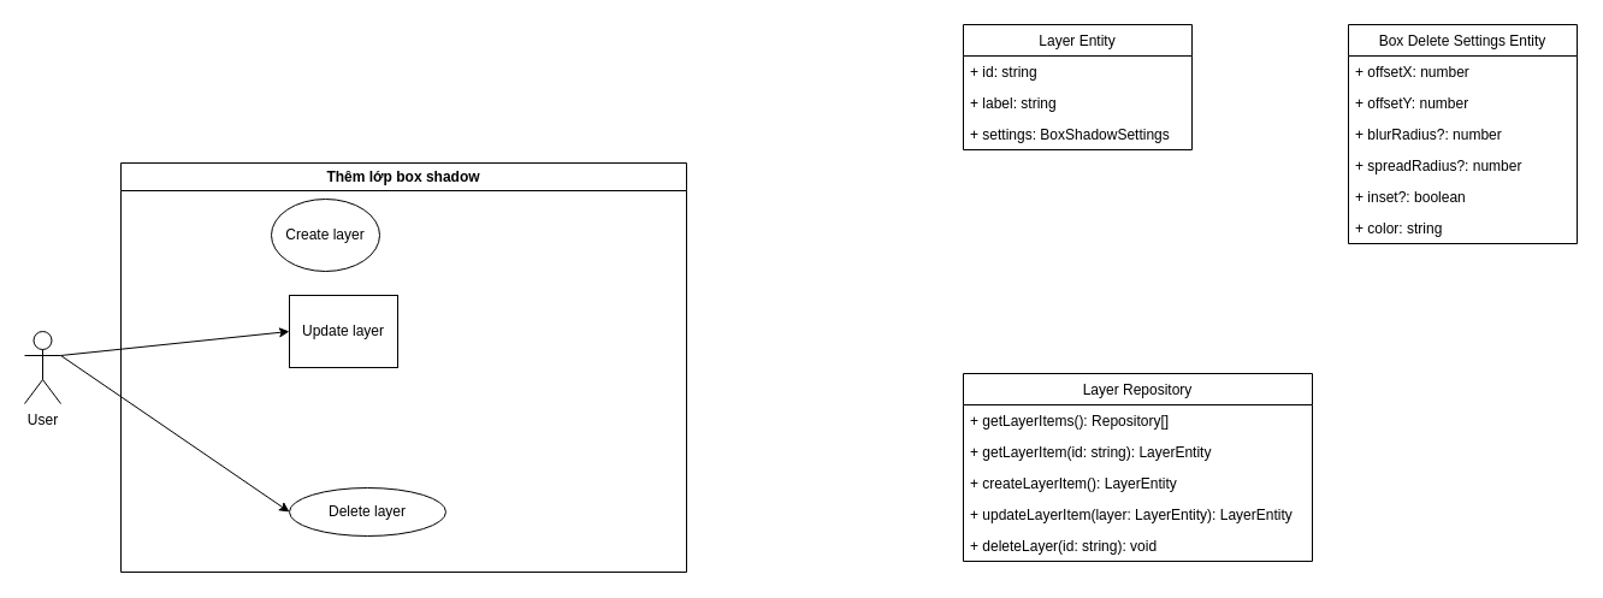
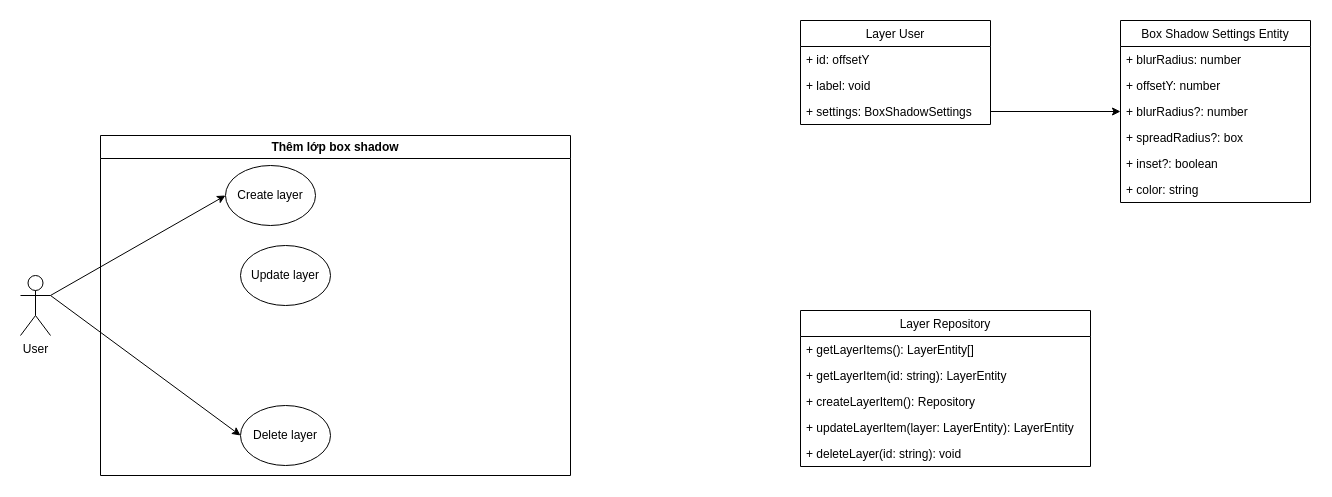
  <mxCell id="0" />
  <mxCell id="1" parent="0" />
- <mxCell id="3" style="edgeStyle=none;html=1;exitX=1;exitY=0.333;exitDx=0;exitDy=0;exitPerimeter=0;entryX=0;entryY=0.5;entryDx=0;entryDy=0;" parent="1" source="5" target="8" edge="1"><mxGeometry relative="1" as="geometry" /></mxCell>
+ <mxCell id="2" style="edgeStyle=none;html=1;exitX=1;exitY=0.333;exitDx=0;exitDy=0;exitPerimeter=0;entryX=0;entryY=0.5;entryDx=0;entryDy=0;" parent="1" source="5" target="7" edge="1"><mxGeometry relative="1" as="geometry" /></mxCell>
  <mxCell id="4" style="edgeStyle=none;html=1;exitX=1;exitY=0.333;exitDx=0;exitDy=0;exitPerimeter=0;entryX=0;entryY=0.5;entryDx=0;entryDy=0;" parent="1" source="5" target="9" edge="1"><mxGeometry relative="1" as="geometry" /></mxCell>
  <mxCell id="5" value="User" style="shape=umlActor;verticalLabelPosition=bottom;verticalAlign=top;html=1;outlineConnect=0;" parent="1" vertex="1"><mxGeometry x="20" y="275" width="30" height="60" as="geometry" /></mxCell>
  <mxCell id="6" value="Thêm lớp box shadow" style="swimlane;whiteSpace=wrap;html=1;" parent="1" vertex="1"><mxGeometry x="100" y="135" width="470" height="340" as="geometry" /></mxCell>
  <mxCell id="7" value="Create layer" style="ellipse;whiteSpace=wrap;html=1;" parent="6" vertex="1"><mxGeometry x="125" y="30" width="90" height="60" as="geometry" /></mxCell>
- <mxCell id="8" value="Update layer" style="whiteSpace=wrap;html=1;rounded=0;" parent="6" vertex="1"><mxGeometry x="140" y="110" width="90" height="60" as="geometry" /></mxCell>
- <mxCell id="9" value="Delete layer" style="ellipse;whiteSpace=wrap;html=1;" parent="6" vertex="1"><mxGeometry x="140" y="270" width="130" height="40" as="geometry" /></mxCell>
- <mxCell id="10" value="Layer Entity" style="swimlane;fontStyle=0;childLayout=stackLayout;horizontal=1;startSize=26;fillColor=none;horizontalStack=0;resizeParent=1;resizeParentMax=0;resizeLast=0;collapsible=1;marginBottom=0;" parent="1" vertex="1"><mxGeometry x="800" y="20" width="190" height="104" as="geometry" /></mxCell>
- <mxCell id="11" value="+ id: string&#10;" style="text;strokeColor=none;fillColor=none;align=left;verticalAlign=top;spacingLeft=4;spacingRight=4;overflow=hidden;rotatable=0;points=[[0,0.5],[1,0.5]];portConstraint=eastwest;" parent="10" vertex="1"><mxGeometry y="26" width="190" height="26" as="geometry" /></mxCell>
- <mxCell id="12" value="+ label: string&#10;" style="text;strokeColor=none;fillColor=none;align=left;verticalAlign=top;spacingLeft=4;spacingRight=4;overflow=hidden;rotatable=0;points=[[0,0.5],[1,0.5]];portConstraint=eastwest;" parent="10" vertex="1"><mxGeometry y="52" width="190" height="26" as="geometry" /></mxCell>
+ <mxCell id="8" value="Update layer" style="ellipse;whiteSpace=wrap;html=1;" parent="6" vertex="1"><mxGeometry x="140" y="110" width="90" height="60" as="geometry" /></mxCell>
+ <mxCell id="9" value="Delete layer" style="ellipse;whiteSpace=wrap;html=1;" parent="6" vertex="1"><mxGeometry x="140" y="270" width="90" height="60" as="geometry" /></mxCell>
+ <mxCell id="10" value="Layer User" style="swimlane;fontStyle=0;childLayout=stackLayout;horizontal=1;startSize=26;fillColor=none;horizontalStack=0;resizeParent=1;resizeParentMax=0;resizeLast=0;collapsible=1;marginBottom=0;" parent="1" vertex="1"><mxGeometry x="800" y="20" width="190" height="104" as="geometry" /></mxCell>
+ <mxCell id="11" value="+ id: offsetY&#10;" style="text;strokeColor=none;fillColor=none;align=left;verticalAlign=top;spacingLeft=4;spacingRight=4;overflow=hidden;rotatable=0;points=[[0,0.5],[1,0.5]];portConstraint=eastwest;" parent="10" vertex="1"><mxGeometry y="26" width="190" height="26" as="geometry" /></mxCell>
+ <mxCell id="12" value="+ label: void&#10;" style="text;strokeColor=none;fillColor=none;align=left;verticalAlign=top;spacingLeft=4;spacingRight=4;overflow=hidden;rotatable=0;points=[[0,0.5],[1,0.5]];portConstraint=eastwest;" parent="10" vertex="1"><mxGeometry y="52" width="190" height="26" as="geometry" /></mxCell>
  <mxCell id="13" value="+ settings: BoxShadowSettings" style="text;strokeColor=none;fillColor=none;align=left;verticalAlign=top;spacingLeft=4;spacingRight=4;overflow=hidden;rotatable=0;points=[[0,0.5],[1,0.5]];portConstraint=eastwest;" parent="10" vertex="1"><mxGeometry y="78" width="190" height="26" as="geometry" /></mxCell>
- <mxCell id="14" value="Box Delete Settings Entity" style="swimlane;fontStyle=0;childLayout=stackLayout;horizontal=1;startSize=26;fillColor=none;horizontalStack=0;resizeParent=1;resizeParentMax=0;resizeLast=0;collapsible=1;marginBottom=0;" parent="1" vertex="1"><mxGeometry x="1120" y="20" width="190" height="182" as="geometry" /></mxCell>
- <mxCell id="15" value="+ offsetX: number&#10;" style="text;strokeColor=none;fillColor=none;align=left;verticalAlign=top;spacingLeft=4;spacingRight=4;overflow=hidden;rotatable=0;points=[[0,0.5],[1,0.5]];portConstraint=eastwest;" parent="14" vertex="1"><mxGeometry y="26" width="190" height="26" as="geometry" /></mxCell>
+ <mxCell id="14" value="Box Shadow Settings Entity" style="swimlane;fontStyle=0;childLayout=stackLayout;horizontal=1;startSize=26;fillColor=none;horizontalStack=0;resizeParent=1;resizeParentMax=0;resizeLast=0;collapsible=1;marginBottom=0;" parent="1" vertex="1"><mxGeometry x="1120" y="20" width="190" height="182" as="geometry" /></mxCell>
+ <mxCell id="15" value="+ blurRadius: number&#10;" style="text;strokeColor=none;fillColor=none;align=left;verticalAlign=top;spacingLeft=4;spacingRight=4;overflow=hidden;rotatable=0;points=[[0,0.5],[1,0.5]];portConstraint=eastwest;" parent="14" vertex="1"><mxGeometry y="26" width="190" height="26" as="geometry" /></mxCell>
  <mxCell id="16" value="+ offsetY: number&#10;" style="text;strokeColor=none;fillColor=none;align=left;verticalAlign=top;spacingLeft=4;spacingRight=4;overflow=hidden;rotatable=0;points=[[0,0.5],[1,0.5]];portConstraint=eastwest;" parent="14" vertex="1"><mxGeometry y="52" width="190" height="26" as="geometry" /></mxCell>
  <mxCell id="17" value="+ blurRadius?: number" style="text;strokeColor=none;fillColor=none;align=left;verticalAlign=top;spacingLeft=4;spacingRight=4;overflow=hidden;rotatable=0;points=[[0,0.5],[1,0.5]];portConstraint=eastwest;" parent="14" vertex="1"><mxGeometry y="78" width="190" height="26" as="geometry" /></mxCell>
- <mxCell id="18" value="+ spreadRadius?: number" style="text;strokeColor=none;fillColor=none;align=left;verticalAlign=top;spacingLeft=4;spacingRight=4;overflow=hidden;rotatable=0;points=[[0,0.5],[1,0.5]];portConstraint=eastwest;" parent="14" vertex="1"><mxGeometry y="104" width="190" height="26" as="geometry" /></mxCell>
+ <mxCell id="18" value="+ spreadRadius?: box" style="text;strokeColor=none;fillColor=none;align=left;verticalAlign=top;spacingLeft=4;spacingRight=4;overflow=hidden;rotatable=0;points=[[0,0.5],[1,0.5]];portConstraint=eastwest;" parent="14" vertex="1"><mxGeometry y="104" width="190" height="26" as="geometry" /></mxCell>
  <mxCell id="19" value="+ inset?: boolean" style="text;strokeColor=none;fillColor=none;align=left;verticalAlign=top;spacingLeft=4;spacingRight=4;overflow=hidden;rotatable=0;points=[[0,0.5],[1,0.5]];portConstraint=eastwest;" parent="14" vertex="1"><mxGeometry y="130" width="190" height="26" as="geometry" /></mxCell>
  <mxCell id="20" value="+ color: string" style="text;strokeColor=none;fillColor=none;align=left;verticalAlign=top;spacingLeft=4;spacingRight=4;overflow=hidden;rotatable=0;points=[[0,0.5],[1,0.5]];portConstraint=eastwest;" parent="14" vertex="1"><mxGeometry y="156" width="190" height="26" as="geometry" /></mxCell>
  <mxCell id="21" value="Layer Repository" style="swimlane;fontStyle=0;childLayout=stackLayout;horizontal=1;startSize=26;fillColor=none;horizontalStack=0;resizeParent=1;resizeParentMax=0;resizeLast=0;collapsible=1;marginBottom=0;" parent="1" vertex="1"><mxGeometry x="800" y="310" width="290" height="156" as="geometry" /></mxCell>
- <mxCell id="22" value="+ getLayerItems(): Repository[]&#10;" style="text;strokeColor=none;fillColor=none;align=left;verticalAlign=top;spacingLeft=4;spacingRight=4;overflow=hidden;rotatable=0;points=[[0,0.5],[1,0.5]];portConstraint=eastwest;" parent="21" vertex="1"><mxGeometry y="26" width="290" height="26" as="geometry" /></mxCell>
+ <mxCell id="22" value="+ getLayerItems(): LayerEntity[]&#10;" style="text;strokeColor=none;fillColor=none;align=left;verticalAlign=top;spacingLeft=4;spacingRight=4;overflow=hidden;rotatable=0;points=[[0,0.5],[1,0.5]];portConstraint=eastwest;" parent="21" vertex="1"><mxGeometry y="26" width="290" height="26" as="geometry" /></mxCell>
  <mxCell id="23" value="+ getLayerItem(id: string): LayerEntity&#10;" style="text;strokeColor=none;fillColor=none;align=left;verticalAlign=top;spacingLeft=4;spacingRight=4;overflow=hidden;rotatable=0;points=[[0,0.5],[1,0.5]];portConstraint=eastwest;" parent="21" vertex="1"><mxGeometry y="52" width="290" height="26" as="geometry" /></mxCell>
- <mxCell id="24" value="+ createLayerItem(): LayerEntity" style="text;strokeColor=none;fillColor=none;align=left;verticalAlign=top;spacingLeft=4;spacingRight=4;overflow=hidden;rotatable=0;points=[[0,0.5],[1,0.5]];portConstraint=eastwest;" parent="21" vertex="1"><mxGeometry y="78" width="290" height="26" as="geometry" /></mxCell>
+ <mxCell id="24" value="+ createLayerItem(): Repository" style="text;strokeColor=none;fillColor=none;align=left;verticalAlign=top;spacingLeft=4;spacingRight=4;overflow=hidden;rotatable=0;points=[[0,0.5],[1,0.5]];portConstraint=eastwest;" parent="21" vertex="1"><mxGeometry y="78" width="290" height="26" as="geometry" /></mxCell>
  <mxCell id="25" value="+ updateLayerItem(layer: LayerEntity): LayerEntity" style="text;strokeColor=none;fillColor=none;align=left;verticalAlign=top;spacingLeft=4;spacingRight=4;overflow=hidden;rotatable=0;points=[[0,0.5],[1,0.5]];portConstraint=eastwest;" parent="21" vertex="1"><mxGeometry y="104" width="290" height="26" as="geometry" /></mxCell>
  <mxCell id="26" value="+ deleteLayer(id: string): void" style="text;strokeColor=none;fillColor=none;align=left;verticalAlign=top;spacingLeft=4;spacingRight=4;overflow=hidden;rotatable=0;points=[[0,0.5],[1,0.5]];portConstraint=eastwest;" parent="21" vertex="1"><mxGeometry y="130" width="290" height="26" as="geometry" /></mxCell>
+ <mxCell id="27" style="edgeStyle=none;html=1;exitX=1;exitY=0.5;exitDx=0;exitDy=0;entryX=0;entryY=0.5;entryDx=0;entryDy=0;" parent="1" source="13" target="17" edge="1"><mxGeometry relative="1" as="geometry" /></mxCell>
